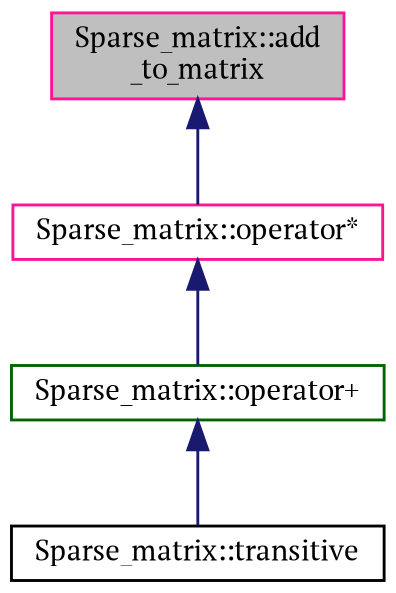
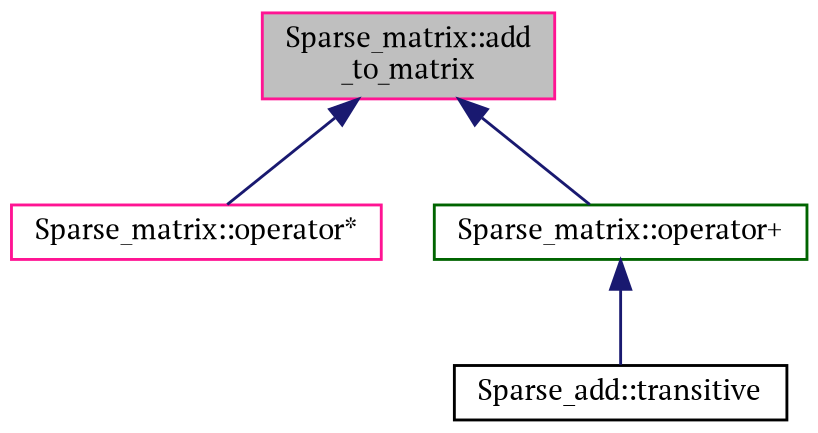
  digraph {
    fontname="PT Serif"
    rankdir=TB
    node [color=deeppink fillcolor=white fontname="PT Serif" fontsize=10 shape=record style=filled]
    edge [color=midnightblue dir=back fontname="PT Serif" fontsize=10 labelfontname=Helvetica labelfontsize=10 style=solid]
    n1 [fillcolor=grey75 fontcolor=black height=0.2 label="Sparse_matrix::add\l_to_matrix" width=0.4]
    n2 [height=0.2 label="Sparse_matrix::operator*" width=0.4]
    n3 [color=darkgreen height=0.2 label="Sparse_matrix::operator+" width=0.4]
-   n4 [color=black height=0.2 label="Sparse_matrix::transitive" width=0.4]
+   n4 [color=black height=0.2 label="Sparse_add::transitive" width=0.4]
    n1 -> n2
-   n2 -> n3
+   n1 -> n3
    n3 -> n4
  }
